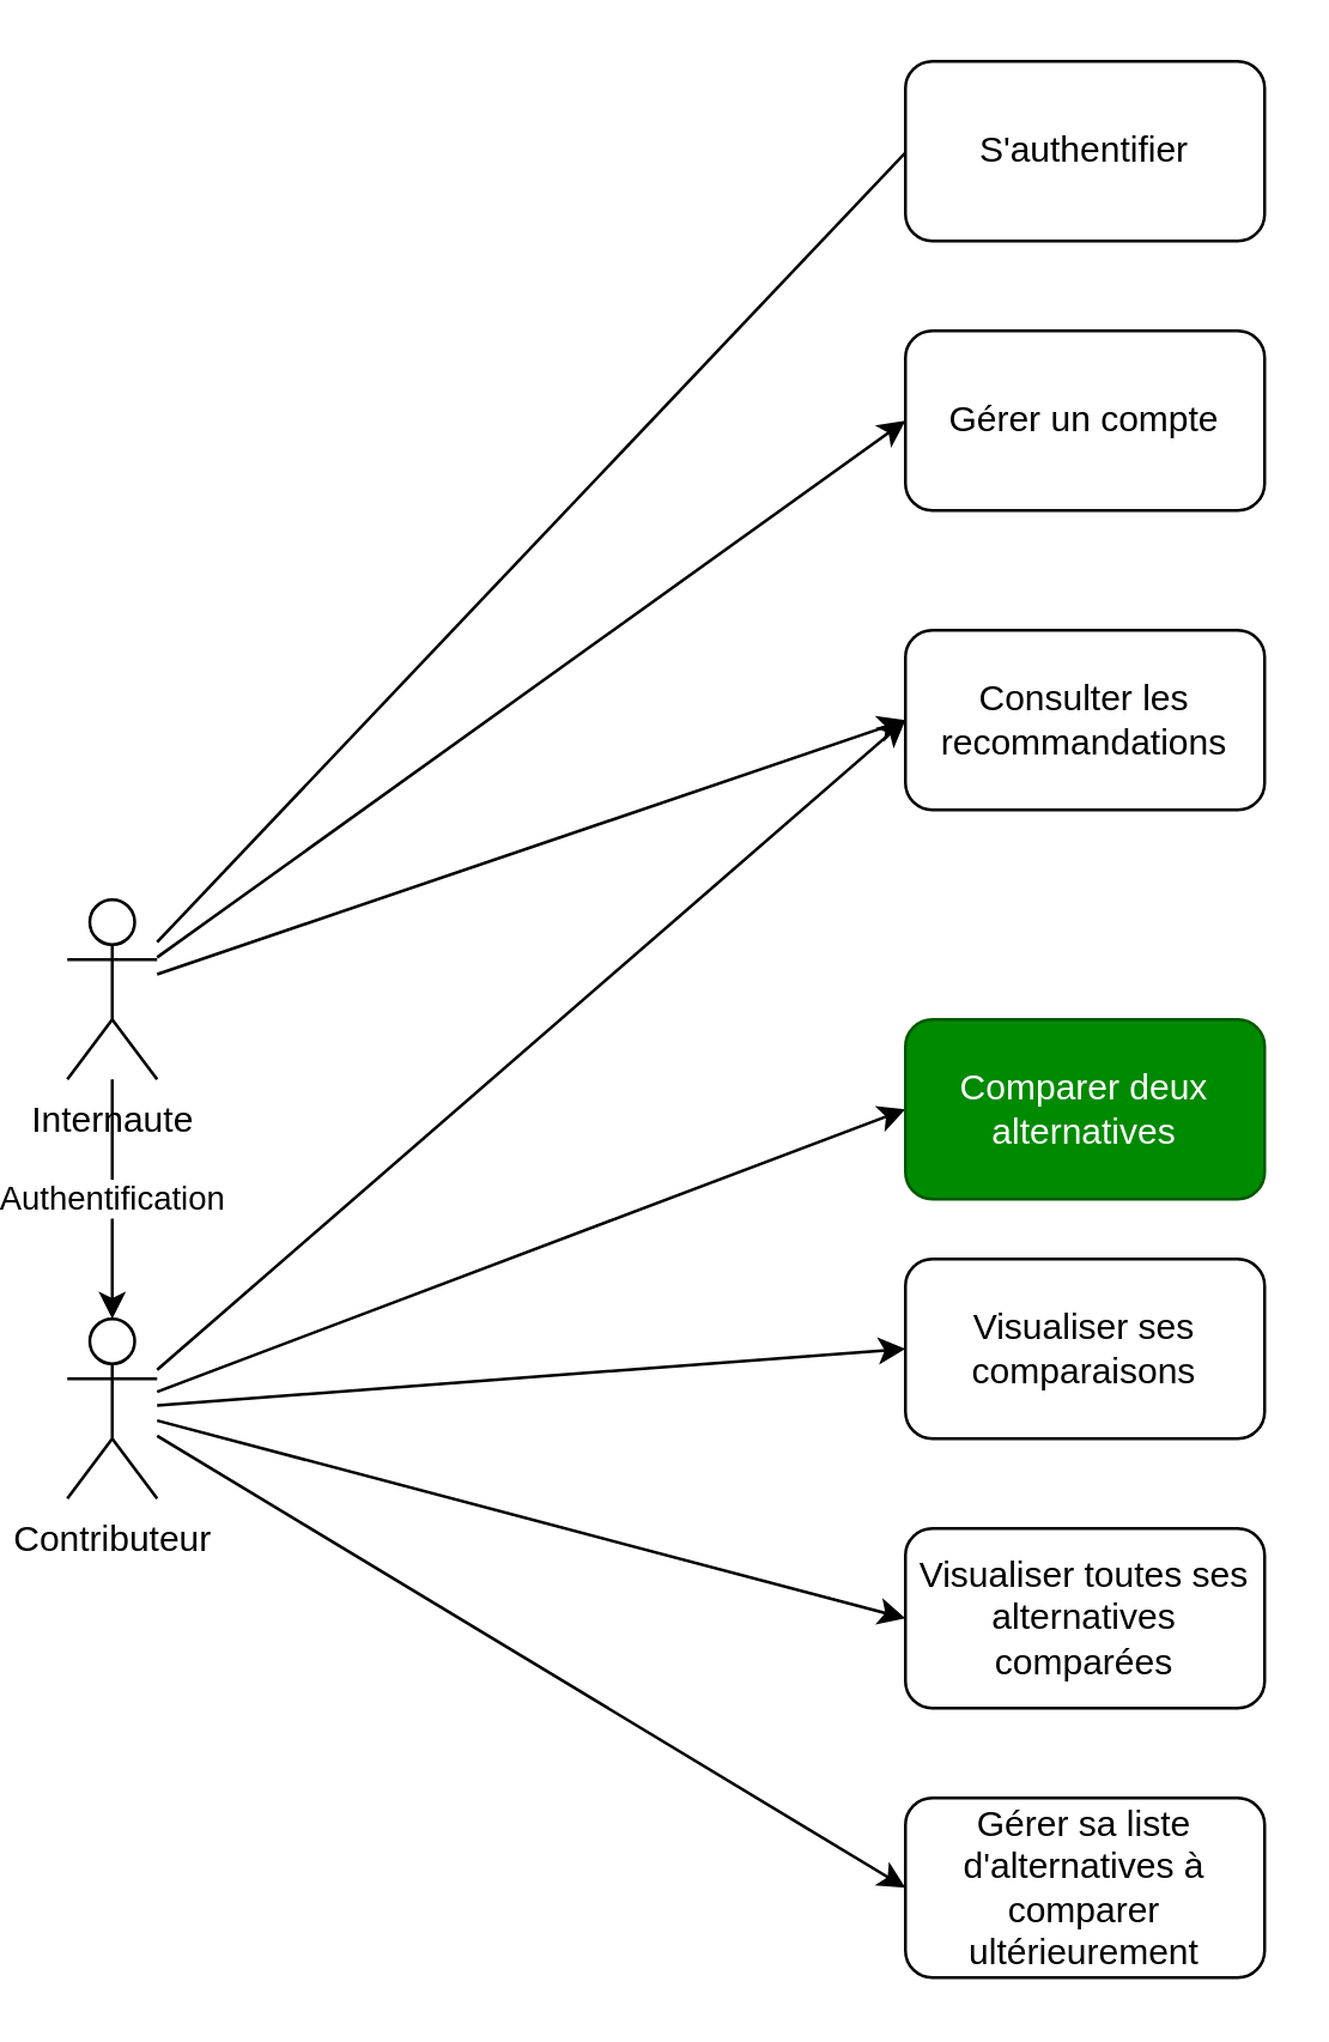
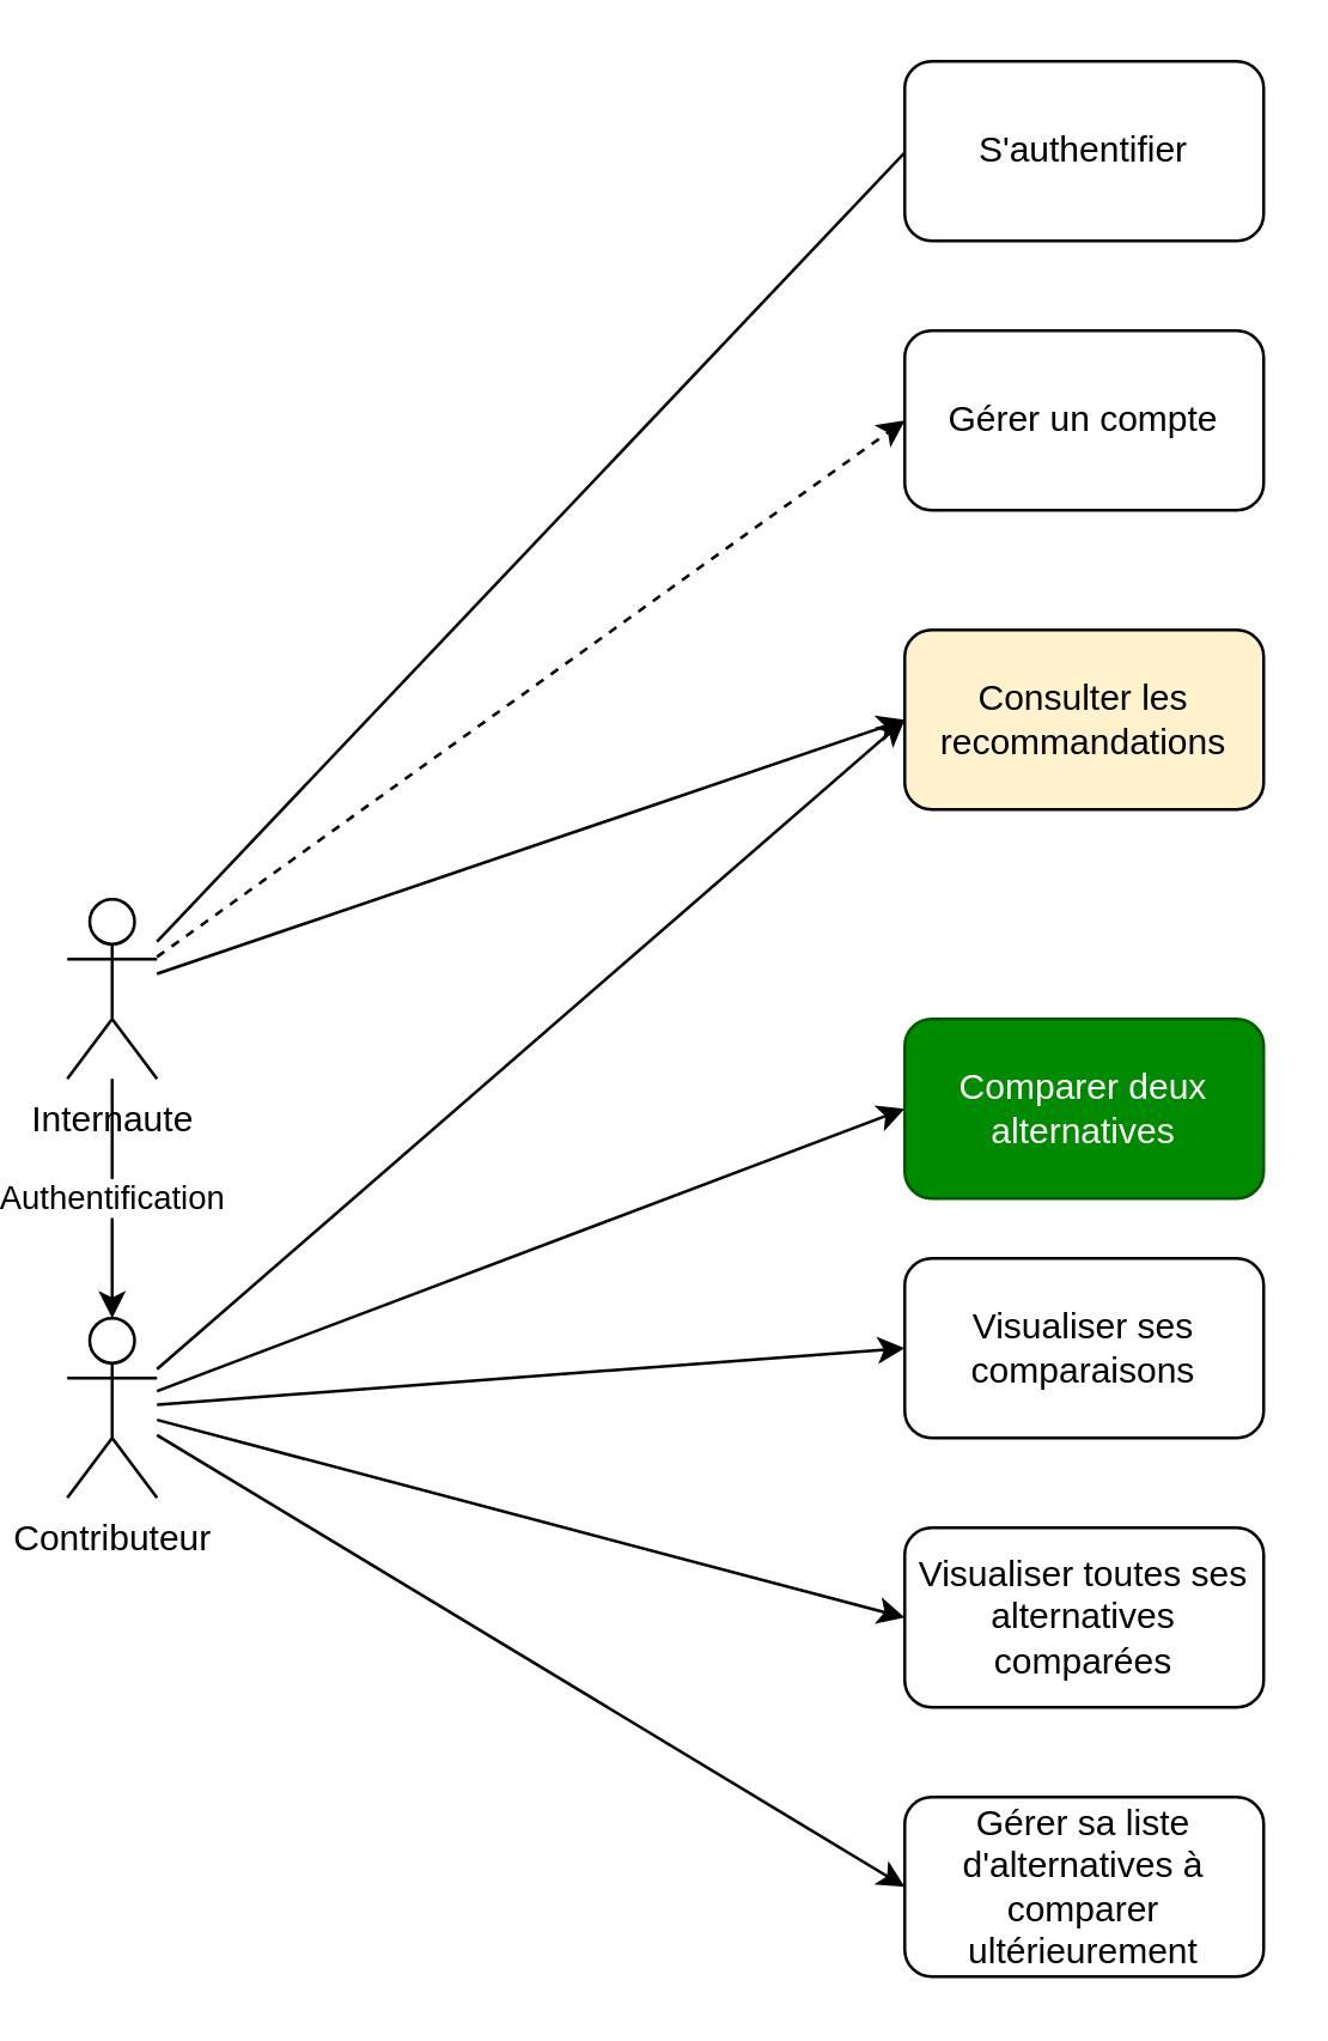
  <mxCell id="0" />
  <mxCell id="1" parent="0" />
- <mxCell id="2" value="Consulter les recommandations" style="rounded=1;whiteSpace=wrap;html=1;" vertex="1" parent="1"><mxGeometry x="300" y="210" width="120" height="60" as="geometry" /></mxCell>
+ <mxCell id="2" value="Consulter les recommandations" style="rounded=1;whiteSpace=wrap;html=1;fillColor=#fff2cc;" vertex="1" parent="1"><mxGeometry x="300" y="210" width="120" height="60" as="geometry" /></mxCell>
  <mxCell id="3" style="edgeStyle=none;html=1;entryX=0;entryY=0.5;entryDx=0;entryDy=0;" edge="1" parent="1" source="7" target="2"><mxGeometry relative="1" as="geometry" /></mxCell>
  <mxCell id="4" value="Authentification" style="edgeStyle=none;html=1;" edge="1" parent="1" source="7" target="13"><mxGeometry relative="1" as="geometry" /></mxCell>
- <mxCell id="5" style="edgeStyle=none;html=1;entryX=0;entryY=0.5;entryDx=0;entryDy=0;" edge="1" parent="1" source="7" target="18"><mxGeometry relative="1" as="geometry" /></mxCell>
+ <mxCell id="5" style="edgeStyle=none;html=1;entryX=0;entryY=0.5;entryDx=0;entryDy=0;dashed=1;" edge="1" parent="1" source="7" target="18"><mxGeometry relative="1" as="geometry" /></mxCell>
  <mxCell id="6" style="edgeStyle=none;html=1;entryX=0.083;entryY=0.333;entryDx=0;entryDy=0;entryPerimeter=0;" edge="1" parent="1" source="7" target="19"><mxGeometry relative="1" as="geometry" /></mxCell>
  <mxCell id="7" value="Internaute" style="shape=umlActor;verticalLabelPosition=bottom;verticalAlign=top;html=1;outlineConnect=0;" vertex="1" parent="1"><mxGeometry x="20" y="300" width="30" height="60" as="geometry" /></mxCell>
  <mxCell id="8" style="edgeStyle=none;html=1;entryX=0;entryY=0.5;entryDx=0;entryDy=0;" edge="1" parent="1" source="13" target="14"><mxGeometry relative="1" as="geometry" /></mxCell>
  <mxCell id="9" style="edgeStyle=none;html=1;entryX=0;entryY=0.5;entryDx=0;entryDy=0;" edge="1" parent="1" source="13" target="15"><mxGeometry relative="1" as="geometry" /></mxCell>
  <mxCell id="10" style="edgeStyle=none;html=1;entryX=0;entryY=0.5;entryDx=0;entryDy=0;" edge="1" parent="1" source="13" target="16"><mxGeometry relative="1" as="geometry" /></mxCell>
  <mxCell id="11" style="edgeStyle=none;html=1;entryX=0;entryY=0.5;entryDx=0;entryDy=0;" edge="1" parent="1" source="13" target="17"><mxGeometry relative="1" as="geometry" /></mxCell>
  <mxCell id="12" style="edgeStyle=none;html=1;entryX=0;entryY=0.5;entryDx=0;entryDy=0;" edge="1" parent="1" source="13" target="2"><mxGeometry relative="1" as="geometry" /></mxCell>
  <mxCell id="13" value="Contributeur" style="shape=umlActor;verticalLabelPosition=bottom;verticalAlign=top;html=1;outlineConnect=0;" vertex="1" parent="1"><mxGeometry x="20" y="440" width="30" height="60" as="geometry" /></mxCell>
  <mxCell id="14" value="Comparer deux alternatives" style="rounded=1;whiteSpace=wrap;html=1;fillColor=#008a00;fontColor=#ffffff;strokeColor=#005700;" vertex="1" parent="1"><mxGeometry x="300" y="340" width="120" height="60" as="geometry" /></mxCell>
  <mxCell id="15" value="Visualiser ses comparaisons" style="rounded=1;whiteSpace=wrap;html=1;" vertex="1" parent="1"><mxGeometry x="300" y="420" width="120" height="60" as="geometry" /></mxCell>
  <mxCell id="16" value="Visualiser toutes ses alternatives comparées" style="rounded=1;whiteSpace=wrap;html=1;" vertex="1" parent="1"><mxGeometry x="300" y="510" width="120" height="60" as="geometry" /></mxCell>
  <mxCell id="17" value="Gérer sa liste d'alternatives à comparer ultérieurement" style="rounded=1;whiteSpace=wrap;html=1;" vertex="1" parent="1"><mxGeometry x="300" y="600" width="120" height="60" as="geometry" /></mxCell>
  <mxCell id="18" value="Gérer un compte" style="rounded=1;whiteSpace=wrap;html=1;" vertex="1" parent="1"><mxGeometry x="300" y="110" width="120" height="60" as="geometry" /></mxCell>
  <mxCell id="19" value="S'authentifier" style="rounded=1;whiteSpace=wrap;html=1;" vertex="1" parent="1"><mxGeometry x="300" y="20" width="120" height="60" as="geometry" /></mxCell>
